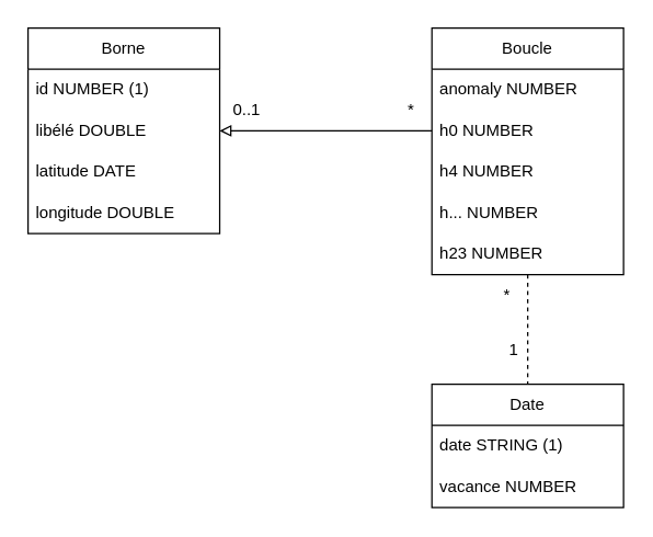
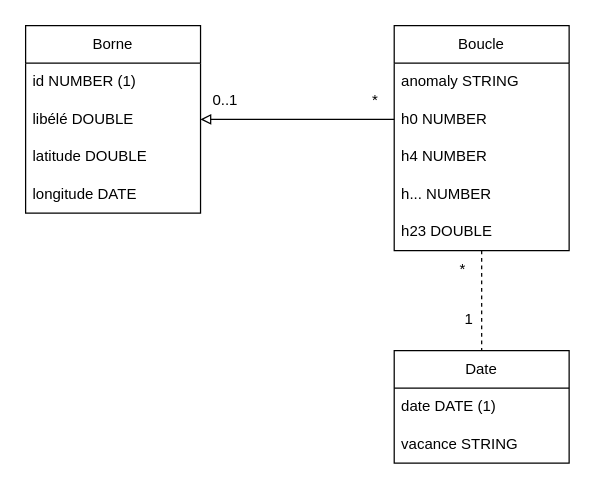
  <mxCell id="0" />
  <mxCell id="1" parent="0" />
  <mxCell id="2" value="Borne" style="swimlane;fontStyle=0;childLayout=stackLayout;horizontal=1;startSize=30;horizontalStack=0;resizeParent=1;resizeParentMax=0;resizeLast=0;collapsible=1;marginBottom=0;whiteSpace=wrap;html=1;" vertex="1" parent="1"><mxGeometry x="20" y="20" width="140" height="150" as="geometry" /></mxCell>
  <mxCell id="3" value="id NUMBER (1)" style="text;strokeColor=none;fillColor=none;align=left;verticalAlign=middle;spacingLeft=4;spacingRight=4;overflow=hidden;points=[[0,0.5],[1,0.5]];portConstraint=eastwest;rotatable=0;whiteSpace=wrap;html=1;" vertex="1" parent="2"><mxGeometry y="30" width="140" height="30" as="geometry" /></mxCell>
  <mxCell id="4" value="libélé DOUBLE" style="text;strokeColor=none;fillColor=none;align=left;verticalAlign=middle;spacingLeft=4;spacingRight=4;overflow=hidden;points=[[0,0.5],[1,0.5]];portConstraint=eastwest;rotatable=0;whiteSpace=wrap;html=1;" vertex="1" parent="2"><mxGeometry y="60" width="140" height="30" as="geometry" /></mxCell>
- <mxCell id="5" value="latitude DATE" style="text;strokeColor=none;fillColor=none;align=left;verticalAlign=middle;spacingLeft=4;spacingRight=4;overflow=hidden;points=[[0,0.5],[1,0.5]];portConstraint=eastwest;rotatable=0;whiteSpace=wrap;html=1;" vertex="1" parent="2"><mxGeometry y="90" width="140" height="30" as="geometry" /></mxCell>
- <mxCell id="6" value="longitude DOUBLE" style="text;strokeColor=none;fillColor=none;align=left;verticalAlign=middle;spacingLeft=4;spacingRight=4;overflow=hidden;points=[[0,0.5],[1,0.5]];portConstraint=eastwest;rotatable=0;whiteSpace=wrap;html=1;" vertex="1" parent="2"><mxGeometry y="120" width="140" height="30" as="geometry" /></mxCell>
+ <mxCell id="5" value="latitude DOUBLE" style="text;strokeColor=none;fillColor=none;align=left;verticalAlign=middle;spacingLeft=4;spacingRight=4;overflow=hidden;points=[[0,0.5],[1,0.5]];portConstraint=eastwest;rotatable=0;whiteSpace=wrap;html=1;" vertex="1" parent="2"><mxGeometry y="90" width="140" height="30" as="geometry" /></mxCell>
+ <mxCell id="6" value="longitude DATE" style="text;strokeColor=none;fillColor=none;align=left;verticalAlign=middle;spacingLeft=4;spacingRight=4;overflow=hidden;points=[[0,0.5],[1,0.5]];portConstraint=eastwest;rotatable=0;whiteSpace=wrap;html=1;" vertex="1" parent="2"><mxGeometry y="120" width="140" height="30" as="geometry" /></mxCell>
  <mxCell id="7" style="edgeStyle=orthogonalEdgeStyle;rounded=0;orthogonalLoop=1;jettySize=auto;html=1;entryX=0.5;entryY=0;entryDx=0;entryDy=0;endArrow=none;endFill=0;dashed=1;" edge="1" parent="1" source="8" target="14"><mxGeometry relative="1" as="geometry" /></mxCell>
  <mxCell id="8" value="Boucle" style="swimlane;fontStyle=0;childLayout=stackLayout;horizontal=1;startSize=30;horizontalStack=0;resizeParent=1;resizeParentMax=0;resizeLast=0;collapsible=1;marginBottom=0;whiteSpace=wrap;html=1;" vertex="1" parent="1"><mxGeometry x="315" y="20" width="140" height="180" as="geometry" /></mxCell>
- <mxCell id="9" value="anomaly NUMBER" style="text;strokeColor=none;fillColor=none;align=left;verticalAlign=middle;spacingLeft=4;spacingRight=4;overflow=hidden;points=[[0,0.5],[1,0.5]];portConstraint=eastwest;rotatable=0;whiteSpace=wrap;html=1;" vertex="1" parent="8"><mxGeometry y="30" width="140" height="30" as="geometry" /></mxCell>
+ <mxCell id="9" value="anomaly STRING" style="text;strokeColor=none;fillColor=none;align=left;verticalAlign=middle;spacingLeft=4;spacingRight=4;overflow=hidden;points=[[0,0.5],[1,0.5]];portConstraint=eastwest;rotatable=0;whiteSpace=wrap;html=1;" vertex="1" parent="8"><mxGeometry y="30" width="140" height="30" as="geometry" /></mxCell>
  <mxCell id="10" value="h0 NUMBER" style="text;strokeColor=none;fillColor=none;align=left;verticalAlign=middle;spacingLeft=4;spacingRight=4;overflow=hidden;points=[[0,0.5],[1,0.5]];portConstraint=eastwest;rotatable=0;whiteSpace=wrap;html=1;" vertex="1" parent="8"><mxGeometry y="60" width="140" height="30" as="geometry" /></mxCell>
  <mxCell id="11" value="h4 NUMBER" style="text;strokeColor=none;fillColor=none;align=left;verticalAlign=middle;spacingLeft=4;spacingRight=4;overflow=hidden;points=[[0,0.5],[1,0.5]];portConstraint=eastwest;rotatable=0;whiteSpace=wrap;html=1;" vertex="1" parent="8"><mxGeometry y="90" width="140" height="30" as="geometry" /></mxCell>
  <mxCell id="12" value="h... NUMBER" style="text;strokeColor=none;fillColor=none;align=left;verticalAlign=middle;spacingLeft=4;spacingRight=4;overflow=hidden;points=[[0,0.5],[1,0.5]];portConstraint=eastwest;rotatable=0;whiteSpace=wrap;html=1;" vertex="1" parent="8"><mxGeometry y="120" width="140" height="30" as="geometry" /></mxCell>
- <mxCell id="13" value="h23 NUMBER" style="text;strokeColor=none;fillColor=none;align=left;verticalAlign=middle;spacingLeft=4;spacingRight=4;overflow=hidden;points=[[0,0.5],[1,0.5]];portConstraint=eastwest;rotatable=0;whiteSpace=wrap;html=1;" vertex="1" parent="8"><mxGeometry y="150" width="140" height="30" as="geometry" /></mxCell>
+ <mxCell id="13" value="h23 DOUBLE" style="text;strokeColor=none;fillColor=none;align=left;verticalAlign=middle;spacingLeft=4;spacingRight=4;overflow=hidden;points=[[0,0.5],[1,0.5]];portConstraint=eastwest;rotatable=0;whiteSpace=wrap;html=1;" vertex="1" parent="8"><mxGeometry y="150" width="140" height="30" as="geometry" /></mxCell>
  <mxCell id="14" value="Date" style="swimlane;fontStyle=0;childLayout=stackLayout;horizontal=1;startSize=30;horizontalStack=0;resizeParent=1;resizeParentMax=0;resizeLast=0;collapsible=1;marginBottom=0;whiteSpace=wrap;html=1;" vertex="1" parent="1"><mxGeometry x="315" y="280" width="140" height="90" as="geometry" /></mxCell>
- <mxCell id="15" value="date STRING (1)" style="text;strokeColor=none;fillColor=none;align=left;verticalAlign=middle;spacingLeft=4;spacingRight=4;overflow=hidden;points=[[0,0.5],[1,0.5]];portConstraint=eastwest;rotatable=0;whiteSpace=wrap;html=1;" vertex="1" parent="14"><mxGeometry y="30" width="140" height="30" as="geometry" /></mxCell>
- <mxCell id="16" value="vacance NUMBER" style="text;strokeColor=none;fillColor=none;align=left;verticalAlign=middle;spacingLeft=4;spacingRight=4;overflow=hidden;points=[[0,0.5],[1,0.5]];portConstraint=eastwest;rotatable=0;whiteSpace=wrap;html=1;" vertex="1" parent="14"><mxGeometry y="60" width="140" height="30" as="geometry" /></mxCell>
+ <mxCell id="15" value="date DATE (1)" style="text;strokeColor=none;fillColor=none;align=left;verticalAlign=middle;spacingLeft=4;spacingRight=4;overflow=hidden;points=[[0,0.5],[1,0.5]];portConstraint=eastwest;rotatable=0;whiteSpace=wrap;html=1;" vertex="1" parent="14"><mxGeometry y="30" width="140" height="30" as="geometry" /></mxCell>
+ <mxCell id="16" value="vacance STRING" style="text;strokeColor=none;fillColor=none;align=left;verticalAlign=middle;spacingLeft=4;spacingRight=4;overflow=hidden;points=[[0,0.5],[1,0.5]];portConstraint=eastwest;rotatable=0;whiteSpace=wrap;html=1;" vertex="1" parent="14"><mxGeometry y="60" width="140" height="30" as="geometry" /></mxCell>
  <mxCell id="17" style="edgeStyle=orthogonalEdgeStyle;rounded=0;orthogonalLoop=1;jettySize=auto;html=1;entryX=1;entryY=0.5;entryDx=0;entryDy=0;endArrow=block;endFill=0;" edge="1" parent="1" source="10" target="2"><mxGeometry relative="1" as="geometry" /></mxCell>
  <mxCell id="18" value="0..1" style="text;html=1;strokeColor=none;fillColor=none;align=center;verticalAlign=middle;whiteSpace=wrap;rounded=0;" vertex="1" parent="1"><mxGeometry x="150" y="65" width="60" height="30" as="geometry" /></mxCell>
  <mxCell id="19" value="*" style="text;html=1;strokeColor=none;fillColor=none;align=center;verticalAlign=middle;whiteSpace=wrap;rounded=0;" vertex="1" parent="1"><mxGeometry x="270" y="65" width="60" height="30" as="geometry" /></mxCell>
  <mxCell id="20" value="1" style="text;html=1;strokeColor=none;fillColor=none;align=center;verticalAlign=middle;whiteSpace=wrap;rounded=0;" vertex="1" parent="1"><mxGeometry x="345" y="240" width="60" height="30" as="geometry" /></mxCell>
  <mxCell id="21" value="*" style="text;html=1;strokeColor=none;fillColor=none;align=center;verticalAlign=middle;whiteSpace=wrap;rounded=0;" vertex="1" parent="1"><mxGeometry x="340" y="200" width="60" height="30" as="geometry" /></mxCell>
